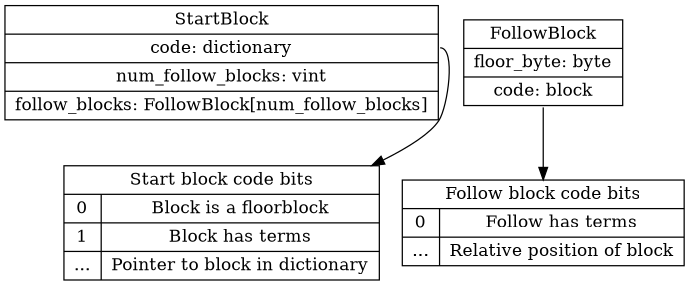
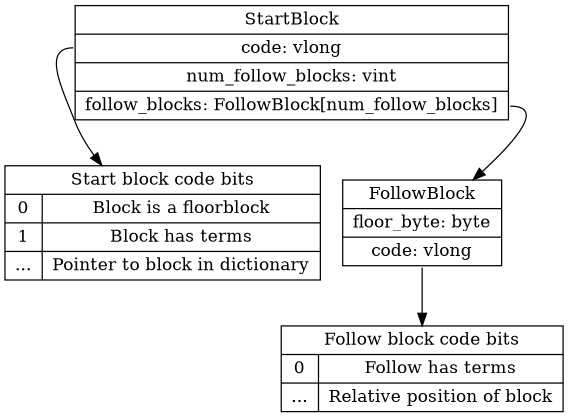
  digraph {
    node [shape=record]
    edge [tailport=f0]
-   n1 [label="{StartBlock|<f0>code: dictionary | num_follow_blocks: vint | <f1>follow_blocks: FollowBlock[num_follow_blocks] }"]
+   n1 [label="{StartBlock|<f0>code: vlong | num_follow_blocks: vint | <f1>follow_blocks: FollowBlock[num_follow_blocks] }"]
    n2 [label="{Start block code bits |{{0|1|...}|{Block is a floorblock| Block has terms | Pointer to block in dictionary}}}"]
-   n3 [label="{FollowBlock| floor_byte: byte |<f0>code: block }"]
+   n3 [label="{FollowBlock| floor_byte: byte |<f0>code: vlong }"]
    n4 [label="{Follow block code bits |{{0|...}|{Follow has terms | Relative position of block}}}"]
    n1 -> n2
+   n1 -> n3 [tailport=f1]
    n3 -> n4
  }
